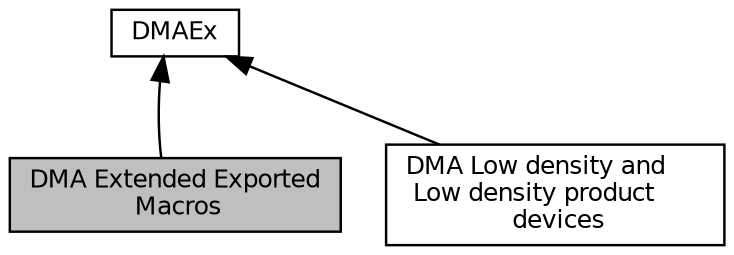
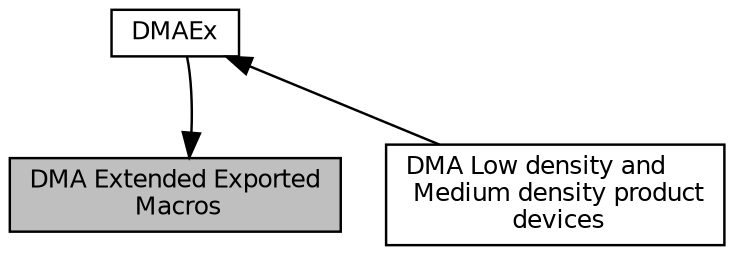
  digraph {
    rankdir=TB
    node [color=black fillcolor=white fontname=Helvetica fontsize=10 shape=box style=filled]
    edge [dir=back fontname=Helvetica fontsize=10 labelfontname=Helvetica labelfontsize=10 shape=plaintext style=solid]
-   n1 [height=0.2 label="DMA Low density and\l Low density product\l devices" width=0.4]
+   n1 [height=0.2 label="DMA Low density and\l Medium density product\l devices" width=0.4]
    n2 [fillcolor=grey75 fontcolor=black height=0.2 label="DMA Extended Exported\l Macros" width=0.4]
    n3 [height=0.2 label=DMAEx width=0.4]
    n3 -> n1
-   n3 -> n2
+   n2 -> n3
  }
